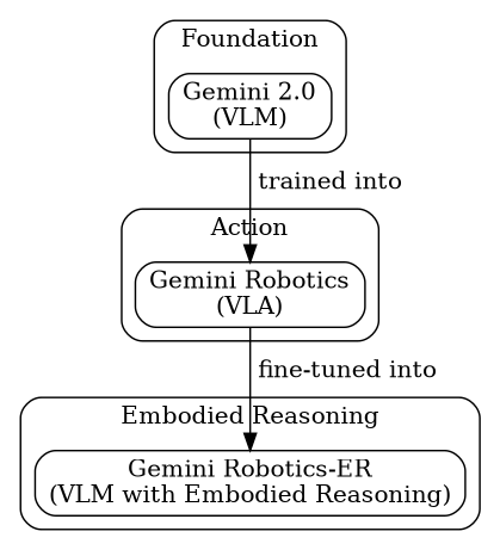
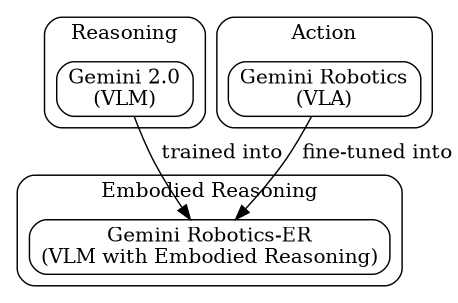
  digraph {
    bgcolor=white
    rankdir=TB
    node [shape=box style=rounded]
    n1 [label="Gemini Robotics-ER\n(VLM with Embodied Reasoning)"]
    n2 [label="Gemini 2.0\n(VLM)"]
    n3 [label="Gemini Robotics\n(VLA)"]
    subgraph cluster_1 {
      label="Embodied Reasoning"
      style=rounded
      n1
    }
    subgraph cluster_2 {
-     label=Foundation
+     label=Reasoning
      style=rounded
      n2
    }
    subgraph cluster_3 {
      label=Action
      style=rounded
      n3
    }
-   n2 -> n3 [label=" trained into"]
+   n2 -> n1 [label=" trained into"]
    n3 -> n1 [label=" fine-tuned into"]
  }
